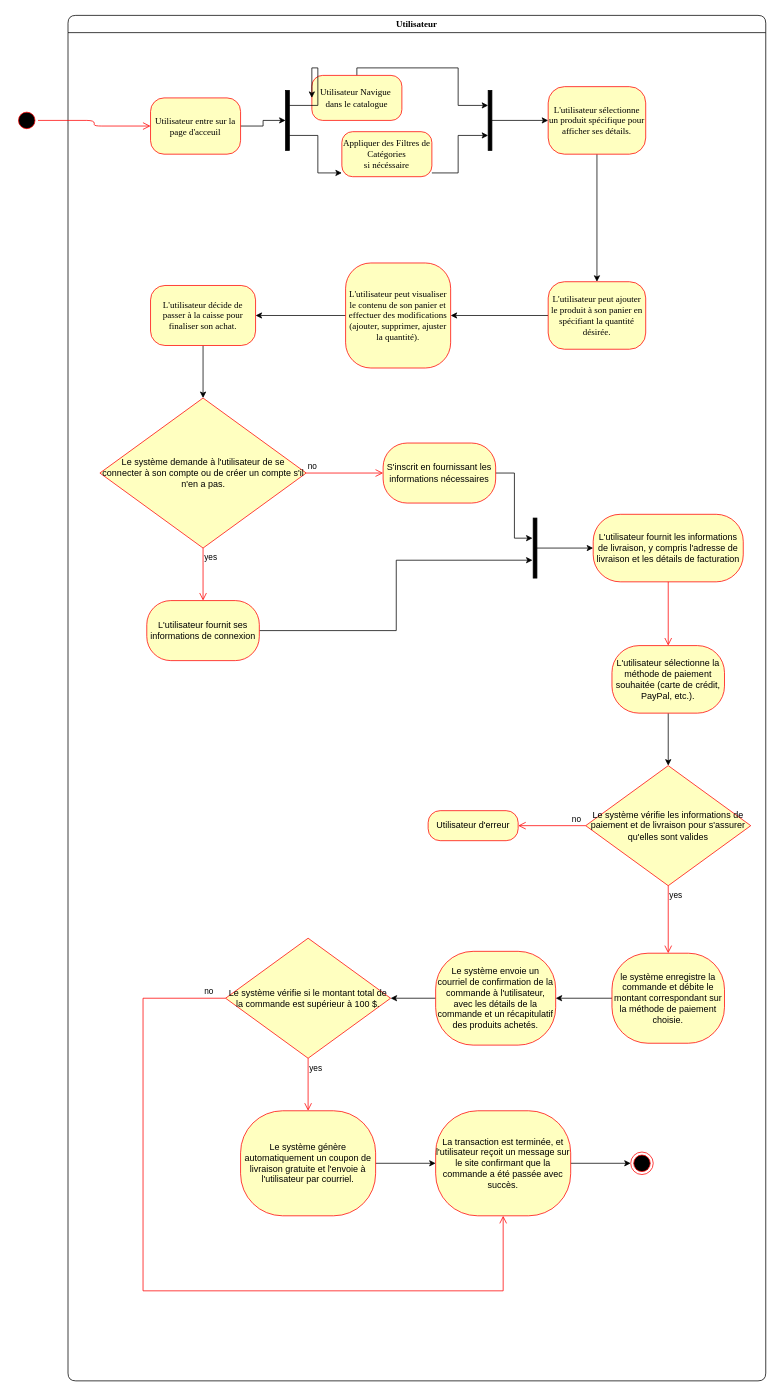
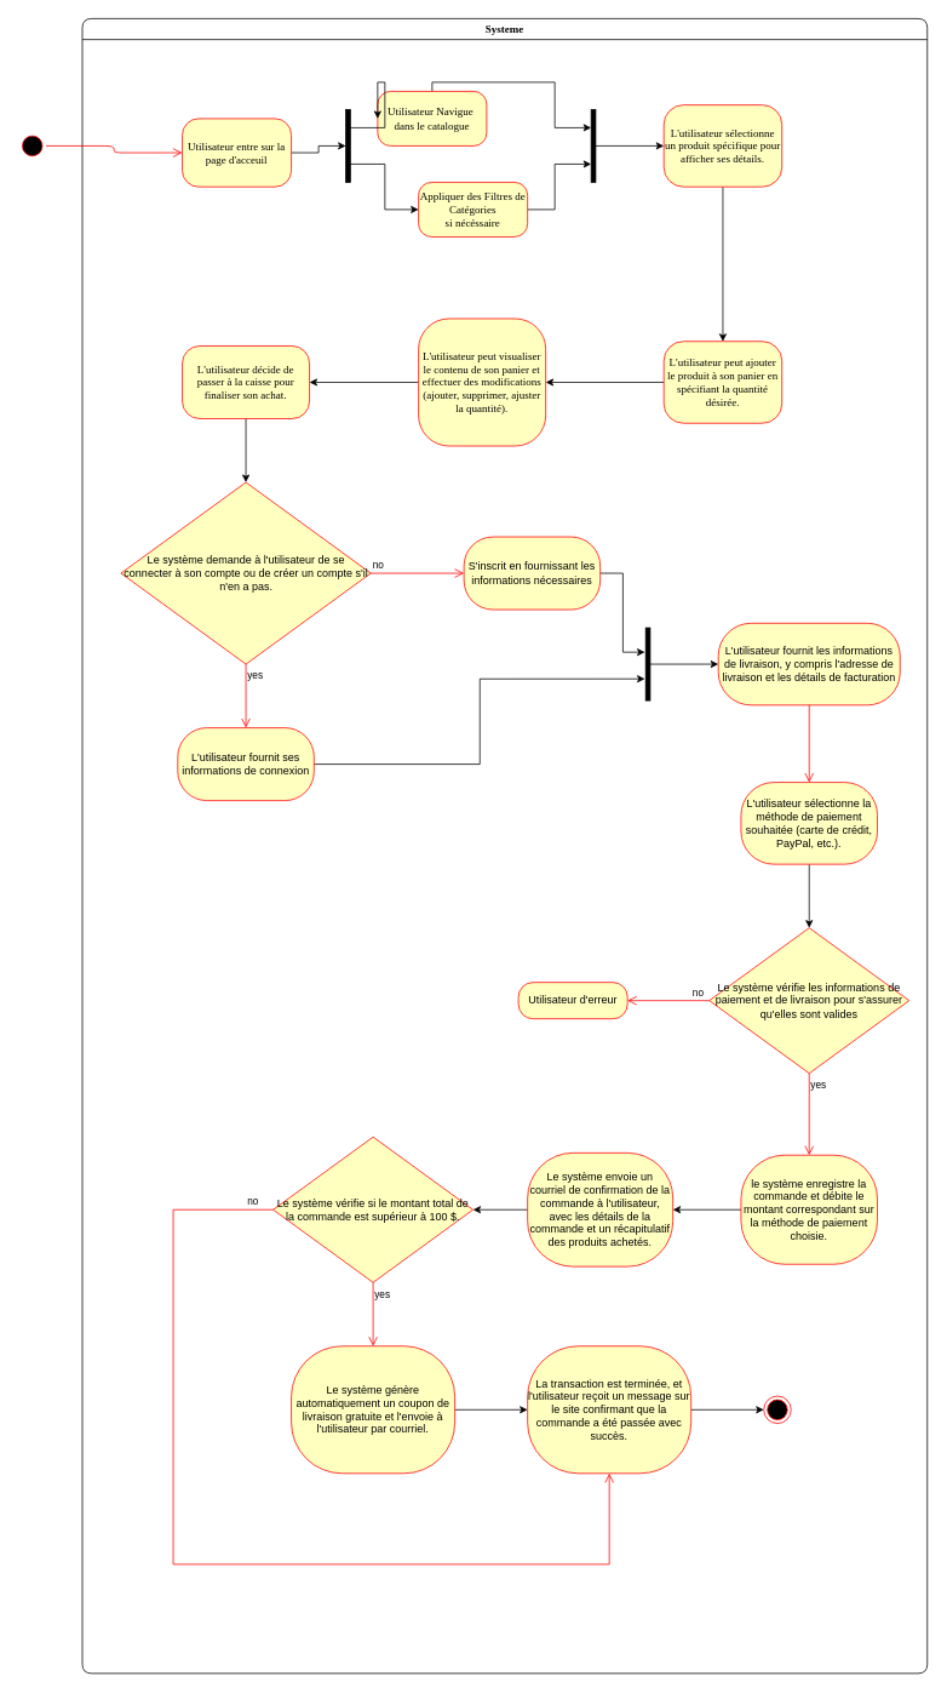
  <mxCell id="0" />
  <mxCell id="1" parent="0" />
  <mxCell id="2" value="" style="ellipse;html=1;shape=startState;fillColor=#000000;strokeColor=#ff0000;rounded=1;shadow=0;comic=0;labelBackgroundColor=none;fontFamily=Verdana;fontSize=12;fontColor=#000000;align=center;direction=south;" parent="1" vertex="1"><mxGeometry x="20" y="145" width="30" height="30" as="geometry" /></mxCell>
  <mxCell id="3" value="" style="edgeStyle=orthogonalEdgeStyle;rounded=0;orthogonalLoop=1;jettySize=auto;html=1;" edge="1" parent="1" source="4" target="21"><mxGeometry relative="1" as="geometry" /></mxCell>
  <mxCell id="4" value="Utilisateur entre sur la page d'acceuil" style="rounded=1;whiteSpace=wrap;html=1;arcSize=24;fillColor=#ffffc0;strokeColor=#ff0000;shadow=0;comic=0;labelBackgroundColor=none;fontFamily=Verdana;fontSize=12;fontColor=#000000;align=center;" parent="1" vertex="1"><mxGeometry x="200" y="130" width="120" height="75" as="geometry" /></mxCell>
  <mxCell id="5" value="" style="edgeStyle=orthogonalEdgeStyle;rounded=0;orthogonalLoop=1;jettySize=auto;html=1;" edge="1" parent="1" source="6" target="23"><mxGeometry relative="1" as="geometry"><Array as="points"><mxPoint x="610" y="90" /><mxPoint x="610" y="140" /></Array></mxGeometry></mxCell>
  <mxCell id="6" value="Utilisateur Navigue&amp;nbsp;&lt;br&gt;dans le catalogue" style="rounded=1;whiteSpace=wrap;html=1;arcSize=24;fillColor=#ffffc0;strokeColor=#ff0000;shadow=0;comic=0;labelBackgroundColor=none;fontFamily=Verdana;fontSize=12;fontColor=#000000;align=center;" parent="1" vertex="1"><mxGeometry x="415" y="100" width="120" height="60" as="geometry" /></mxCell>
- <mxCell id="7" value="Utilisateur" style="swimlane;whiteSpace=wrap;html=1;rounded=1;shadow=0;comic=0;labelBackgroundColor=none;strokeWidth=1;fontFamily=Verdana;fontSize=12;align=center;" parent="1" vertex="1"><mxGeometry x="90" y="20" width="930" height="1820" as="geometry" /></mxCell>
+ <mxCell id="7" value="Systeme" style="swimlane;whiteSpace=wrap;html=1;rounded=1;shadow=0;comic=0;labelBackgroundColor=none;strokeWidth=1;fontFamily=Verdana;fontSize=12;align=center;" parent="1" vertex="1"><mxGeometry x="90" y="20" width="930" height="1820" as="geometry" /></mxCell>
  <mxCell id="8" style="edgeStyle=orthogonalEdgeStyle;html=1;labelBackgroundColor=none;endArrow=open;endSize=8;strokeColor=#ff0000;fontFamily=Verdana;fontSize=12;align=left;" parent="1" source="2" target="4" edge="1"><mxGeometry relative="1" as="geometry" /></mxCell>
  <mxCell id="9" value="" style="edgeStyle=orthogonalEdgeStyle;rounded=0;orthogonalLoop=1;jettySize=auto;html=1;" edge="1" parent="1" source="10" target="23"><mxGeometry relative="1" as="geometry"><Array as="points"><mxPoint x="610" y="230" /><mxPoint x="610" y="180" /></Array></mxGeometry></mxCell>
- <mxCell id="10" value="Appliquer des Filtres de Catégories&lt;br&gt;si nécéssaire" style="rounded=1;whiteSpace=wrap;html=1;arcSize=24;fillColor=#ffffc0;strokeColor=#ff0000;shadow=0;comic=0;labelBackgroundColor=none;fontFamily=Verdana;fontSize=12;fontColor=#000000;align=center;" vertex="1" parent="1"><mxGeometry x="455" y="175" width="120" height="60" as="geometry" /></mxCell>
+ <mxCell id="10" value="Appliquer des Filtres de Catégories&lt;br&gt;si nécéssaire" style="rounded=1;whiteSpace=wrap;html=1;arcSize=24;fillColor=#ffffc0;strokeColor=#ff0000;shadow=0;comic=0;labelBackgroundColor=none;fontFamily=Verdana;fontSize=12;fontColor=#000000;align=center;" vertex="1" parent="1"><mxGeometry x="460" y="200" width="120" height="60" as="geometry" /></mxCell>
  <mxCell id="11" value="" style="edgeStyle=orthogonalEdgeStyle;rounded=0;orthogonalLoop=1;jettySize=auto;html=1;" edge="1" parent="1" source="12" target="14"><mxGeometry relative="1" as="geometry" /></mxCell>
  <mxCell id="12" value="L'utilisateur sélectionne un produit spécifique pour afficher ses détails." style="rounded=1;whiteSpace=wrap;html=1;arcSize=24;fillColor=#ffffc0;strokeColor=#ff0000;shadow=0;comic=0;labelBackgroundColor=none;fontFamily=Verdana;fontSize=12;fontColor=#000000;align=center;" vertex="1" parent="1"><mxGeometry x="730" y="115" width="130" height="90" as="geometry" /></mxCell>
  <mxCell id="13" value="" style="edgeStyle=orthogonalEdgeStyle;rounded=0;orthogonalLoop=1;jettySize=auto;html=1;" edge="1" parent="1" source="14" target="16"><mxGeometry relative="1" as="geometry" /></mxCell>
  <mxCell id="14" value="L'utilisateur peut ajouter le produit à son panier en spécifiant la quantité désirée." style="rounded=1;whiteSpace=wrap;html=1;arcSize=24;fillColor=#ffffc0;strokeColor=#ff0000;shadow=0;comic=0;labelBackgroundColor=none;fontFamily=Verdana;fontSize=12;fontColor=#000000;align=center;" vertex="1" parent="1"><mxGeometry x="730" y="375" width="130" height="90" as="geometry" /></mxCell>
  <mxCell id="15" value="" style="edgeStyle=orthogonalEdgeStyle;rounded=0;orthogonalLoop=1;jettySize=auto;html=1;" edge="1" parent="1" source="16" target="18"><mxGeometry relative="1" as="geometry" /></mxCell>
  <mxCell id="16" value="L'utilisateur peut visualiser le contenu de son panier et effectuer des modifications (ajouter, supprimer, ajuster la quantité)." style="rounded=1;whiteSpace=wrap;html=1;arcSize=24;fillColor=#ffffc0;strokeColor=#ff0000;shadow=0;comic=0;labelBackgroundColor=none;fontFamily=Verdana;fontSize=12;fontColor=#000000;align=center;" vertex="1" parent="1"><mxGeometry x="460" y="350" width="140" height="140" as="geometry" /></mxCell>
  <mxCell id="17" value="" style="edgeStyle=orthogonalEdgeStyle;rounded=0;orthogonalLoop=1;jettySize=auto;html=1;entryX=0.5;entryY=0;entryDx=0;entryDy=0;" edge="1" parent="1" source="18" target="24"><mxGeometry relative="1" as="geometry"><mxPoint x="270" y="540" as="targetPoint" /></mxGeometry></mxCell>
  <mxCell id="18" value="L'utilisateur décide de passer à la caisse pour finaliser son achat." style="rounded=1;whiteSpace=wrap;html=1;arcSize=24;fillColor=#ffffc0;strokeColor=#ff0000;shadow=0;comic=0;labelBackgroundColor=none;fontFamily=Verdana;fontSize=12;fontColor=#000000;align=center;" vertex="1" parent="1"><mxGeometry x="200" y="380" width="140" height="80" as="geometry" /></mxCell>
  <mxCell id="19" value="" style="edgeStyle=orthogonalEdgeStyle;rounded=0;orthogonalLoop=1;jettySize=auto;html=1;" edge="1" parent="1" source="21" target="10"><mxGeometry relative="1" as="geometry"><Array as="points"><mxPoint x="423" y="180" /><mxPoint x="423" y="230" /></Array></mxGeometry></mxCell>
  <mxCell id="20" value="" style="edgeStyle=orthogonalEdgeStyle;rounded=0;orthogonalLoop=1;jettySize=auto;html=1;entryX=0;entryY=0.5;entryDx=0;entryDy=0;" edge="1" parent="1" source="21" target="6"><mxGeometry relative="1" as="geometry"><Array as="points"><mxPoint x="423" y="140" /><mxPoint x="423" y="90" /></Array></mxGeometry></mxCell>
  <mxCell id="21" value="" style="html=1;points=[];perimeter=orthogonalPerimeter;fillColor=strokeColor;" vertex="1" parent="1"><mxGeometry x="380" y="120" width="5" height="80" as="geometry" /></mxCell>
  <mxCell id="22" value="" style="edgeStyle=orthogonalEdgeStyle;rounded=0;orthogonalLoop=1;jettySize=auto;html=1;" edge="1" parent="1" source="23" target="12"><mxGeometry relative="1" as="geometry" /></mxCell>
  <mxCell id="23" value="" style="html=1;points=[];perimeter=orthogonalPerimeter;fillColor=strokeColor;" vertex="1" parent="1"><mxGeometry x="650" y="120" width="5" height="80" as="geometry" /></mxCell>
  <mxCell id="24" value="Le système demande à l'utilisateur de se connecter à son compte ou de créer un compte s'il n'en a pas." style="rhombus;whiteSpace=wrap;html=1;fontColor=#000000;fillColor=#ffffc0;strokeColor=#ff0000;" vertex="1" parent="1"><mxGeometry x="132.5" y="530" width="275" height="200" as="geometry" /></mxCell>
  <mxCell id="25" value="no" style="edgeStyle=orthogonalEdgeStyle;html=1;align=left;verticalAlign=bottom;endArrow=open;endSize=8;strokeColor=#ff0000;rounded=0;entryX=0;entryY=0.5;entryDx=0;entryDy=0;" edge="1" source="24" parent="1" target="28"><mxGeometry x="-1" relative="1" as="geometry"><mxPoint x="610" y="615" as="targetPoint" /><Array as="points" /></mxGeometry></mxCell>
  <mxCell id="26" value="yes" style="edgeStyle=orthogonalEdgeStyle;html=1;align=left;verticalAlign=top;endArrow=open;endSize=8;strokeColor=#ff0000;rounded=0;exitX=0.5;exitY=1;exitDx=0;exitDy=0;entryX=0.5;entryY=0;entryDx=0;entryDy=0;" edge="1" source="24" parent="1" target="30"><mxGeometry x="-1" relative="1" as="geometry"><mxPoint x="270" y="830" as="targetPoint" /><mxPoint x="269.999" y="719.996" as="sourcePoint" /><Array as="points" /></mxGeometry></mxCell>
  <mxCell id="27" value="" style="edgeStyle=orthogonalEdgeStyle;rounded=0;orthogonalLoop=1;jettySize=auto;html=1;entryX=-0.176;entryY=0.335;entryDx=0;entryDy=0;entryPerimeter=0;" edge="1" parent="1" source="28" target="32"><mxGeometry relative="1" as="geometry"><mxPoint x="740" y="630" as="targetPoint" /></mxGeometry></mxCell>
  <mxCell id="28" value="S'inscrit en fournissant les informations nécessaires" style="rounded=1;whiteSpace=wrap;html=1;arcSize=40;fontColor=#000000;fillColor=#ffffc0;strokeColor=#ff0000;" vertex="1" parent="1"><mxGeometry x="510" y="590" width="150" height="80" as="geometry" /></mxCell>
  <mxCell id="29" value="" style="edgeStyle=orthogonalEdgeStyle;rounded=0;orthogonalLoop=1;jettySize=auto;html=1;entryX=-0.176;entryY=0.702;entryDx=0;entryDy=0;entryPerimeter=0;" edge="1" parent="1" source="30" target="32"><mxGeometry relative="1" as="geometry"><mxPoint x="425" y="840" as="targetPoint" /></mxGeometry></mxCell>
  <mxCell id="30" value="L'utilisateur fournit ses informations de connexion" style="rounded=1;whiteSpace=wrap;html=1;arcSize=40;fontColor=#000000;fillColor=#ffffc0;strokeColor=#ff0000;" vertex="1" parent="1"><mxGeometry x="195" y="800" width="150" height="80" as="geometry" /></mxCell>
  <mxCell id="31" value="" style="edgeStyle=orthogonalEdgeStyle;rounded=0;orthogonalLoop=1;jettySize=auto;html=1;" edge="1" parent="1" source="32" target="33"><mxGeometry relative="1" as="geometry" /></mxCell>
  <mxCell id="32" value="" style="html=1;points=[];perimeter=orthogonalPerimeter;fillColor=strokeColor;" vertex="1" parent="1"><mxGeometry x="710" y="690" width="5" height="80" as="geometry" /></mxCell>
  <mxCell id="33" value="L'utilisateur fournit les informations de livraison, y compris l'adresse de livraison et les détails de facturation" style="rounded=1;whiteSpace=wrap;html=1;arcSize=40;fontColor=#000000;fillColor=#ffffc0;strokeColor=#ff0000;" vertex="1" parent="1"><mxGeometry x="790" y="685" width="200" height="90" as="geometry" /></mxCell>
  <mxCell id="34" value="" style="edgeStyle=orthogonalEdgeStyle;html=1;verticalAlign=bottom;endArrow=open;endSize=8;strokeColor=#ff0000;rounded=0;entryX=0.5;entryY=0;entryDx=0;entryDy=0;" edge="1" source="33" parent="1" target="36"><mxGeometry relative="1" as="geometry"><mxPoint x="890" y="830" as="targetPoint" /></mxGeometry></mxCell>
  <mxCell id="35" value="" style="edgeStyle=orthogonalEdgeStyle;rounded=0;orthogonalLoop=1;jettySize=auto;html=1;" edge="1" parent="1" source="36" target="37"><mxGeometry relative="1" as="geometry" /></mxCell>
  <mxCell id="36" value="L'utilisateur sélectionne la méthode de paiement souhaitée (carte de crédit, PayPal, etc.)." style="rounded=1;whiteSpace=wrap;html=1;arcSize=40;fontColor=#000000;fillColor=#ffffc0;strokeColor=#ff0000;" vertex="1" parent="1"><mxGeometry x="815" y="860" width="150" height="90" as="geometry" /></mxCell>
  <mxCell id="37" value="Le système vérifie les informations de paiement et de livraison pour s'assurer qu'elles sont valides" style="rhombus;whiteSpace=wrap;html=1;fontColor=#000000;fillColor=#ffffc0;strokeColor=#ff0000;" vertex="1" parent="1"><mxGeometry x="780" y="1020" width="220" height="160" as="geometry" /></mxCell>
  <mxCell id="38" value="no" style="edgeStyle=orthogonalEdgeStyle;html=1;align=left;verticalAlign=bottom;endArrow=open;endSize=8;strokeColor=#ff0000;rounded=0;exitX=0;exitY=0.5;exitDx=0;exitDy=0;entryX=1;entryY=0.5;entryDx=0;entryDy=0;" edge="1" source="37" parent="1" target="42"><mxGeometry x="-0.559" relative="1" as="geometry"><mxPoint x="630" y="1100" as="targetPoint" /><Array as="points" /><mxPoint as="offset" /></mxGeometry></mxCell>
  <mxCell id="39" value="yes" style="edgeStyle=orthogonalEdgeStyle;html=1;align=left;verticalAlign=top;endArrow=open;endSize=8;strokeColor=#ff0000;rounded=0;entryX=0.5;entryY=0;entryDx=0;entryDy=0;" edge="1" source="37" parent="1" target="41"><mxGeometry x="-1" relative="1" as="geometry"><mxPoint x="890" y="1260" as="targetPoint" /><Array as="points" /></mxGeometry></mxCell>
  <mxCell id="40" value="" style="edgeStyle=orthogonalEdgeStyle;rounded=0;orthogonalLoop=1;jettySize=auto;html=1;" edge="1" parent="1" source="41" target="44"><mxGeometry relative="1" as="geometry" /></mxCell>
  <mxCell id="41" value="le système enregistre la commande et débite le montant correspondant sur la méthode de paiement choisie." style="rounded=1;whiteSpace=wrap;html=1;arcSize=40;fontColor=#000000;fillColor=#ffffc0;strokeColor=#ff0000;" vertex="1" parent="1"><mxGeometry x="815" y="1270" width="150" height="120" as="geometry" /></mxCell>
  <mxCell id="42" value="Utilisateur d'erreur" style="rounded=1;whiteSpace=wrap;html=1;arcSize=40;fontColor=#000000;fillColor=#ffffc0;strokeColor=#ff0000;" vertex="1" parent="1"><mxGeometry x="570" y="1080" width="120" height="40" as="geometry" /></mxCell>
  <mxCell id="43" value="" style="edgeStyle=orthogonalEdgeStyle;rounded=0;orthogonalLoop=1;jettySize=auto;html=1;" edge="1" parent="1" source="44" target="45"><mxGeometry relative="1" as="geometry" /></mxCell>
  <mxCell id="44" value="Le système envoie un courriel de confirmation de la commande à l'utilisateur, avec les&amp;nbsp;détails de la commande et un récapitulatif des produits achetés." style="rounded=1;whiteSpace=wrap;html=1;arcSize=40;fontColor=#000000;fillColor=#ffffc0;strokeColor=#ff0000;" vertex="1" parent="1"><mxGeometry x="580" y="1267.5" width="160" height="125" as="geometry" /></mxCell>
  <mxCell id="45" value="Le système vérifie si le montant total de la commande est supérieur à 100 $." style="rhombus;whiteSpace=wrap;html=1;fontColor=#000000;fillColor=#ffffc0;strokeColor=#ff0000;" vertex="1" parent="1"><mxGeometry x="300" y="1250" width="220" height="160" as="geometry" /></mxCell>
  <mxCell id="46" value="no" style="edgeStyle=orthogonalEdgeStyle;html=1;align=left;verticalAlign=bottom;endArrow=open;endSize=8;strokeColor=#ff0000;rounded=0;exitX=0;exitY=0.5;exitDx=0;exitDy=0;entryX=0.5;entryY=1;entryDx=0;entryDy=0;" edge="1" parent="1" source="45" target="51"><mxGeometry x="-0.944" relative="1" as="geometry"><mxPoint x="210" y="1330" as="targetPoint" /><Array as="points"><mxPoint x="190" y="1330" /><mxPoint x="190" y="1720" /><mxPoint x="670" y="1720" /></Array><mxPoint as="offset" /></mxGeometry></mxCell>
  <mxCell id="47" value="yes" style="edgeStyle=orthogonalEdgeStyle;html=1;align=left;verticalAlign=top;endArrow=open;endSize=8;strokeColor=#ff0000;rounded=0;entryX=0.5;entryY=0;entryDx=0;entryDy=0;" edge="1" parent="1" source="45" target="49"><mxGeometry x="-1" relative="1" as="geometry"><mxPoint x="410" y="1500" as="targetPoint" /><Array as="points" /></mxGeometry></mxCell>
  <mxCell id="48" value="" style="edgeStyle=orthogonalEdgeStyle;rounded=0;orthogonalLoop=1;jettySize=auto;html=1;" edge="1" parent="1" source="49" target="51"><mxGeometry relative="1" as="geometry" /></mxCell>
  <mxCell id="49" value="Le système génère automatiquement un coupon de livraison gratuite et l'envoie à l'utilisateur par courriel." style="rounded=1;whiteSpace=wrap;html=1;arcSize=40;fontColor=#000000;fillColor=#ffffc0;strokeColor=#ff0000;" vertex="1" parent="1"><mxGeometry x="320" y="1480" width="180" height="140" as="geometry" /></mxCell>
  <mxCell id="50" value="" style="edgeStyle=orthogonalEdgeStyle;rounded=0;orthogonalLoop=1;jettySize=auto;html=1;" edge="1" parent="1" source="51" target="52"><mxGeometry relative="1" as="geometry" /></mxCell>
  <mxCell id="51" value="La transaction est terminée, et l'utilisateur reçoit un message sur le site confirmant que la commande a été passée avec succès." style="rounded=1;whiteSpace=wrap;html=1;arcSize=40;fontColor=#000000;fillColor=#ffffc0;strokeColor=#ff0000;" vertex="1" parent="1"><mxGeometry x="580" y="1480" width="180" height="140" as="geometry" /></mxCell>
  <mxCell id="52" value="" style="ellipse;html=1;shape=endState;fillColor=#000000;strokeColor=#ff0000;" vertex="1" parent="1"><mxGeometry x="840" y="1535" width="30" height="30" as="geometry" /></mxCell>
